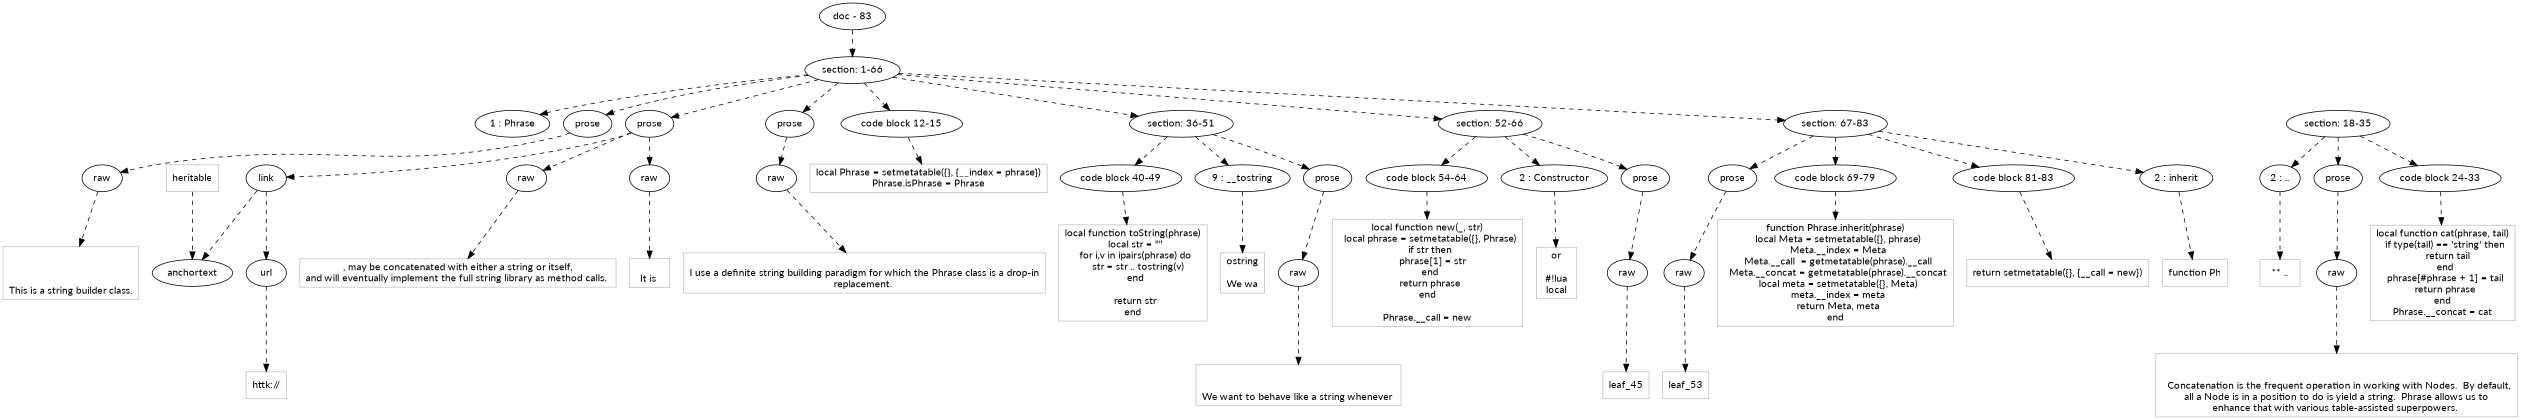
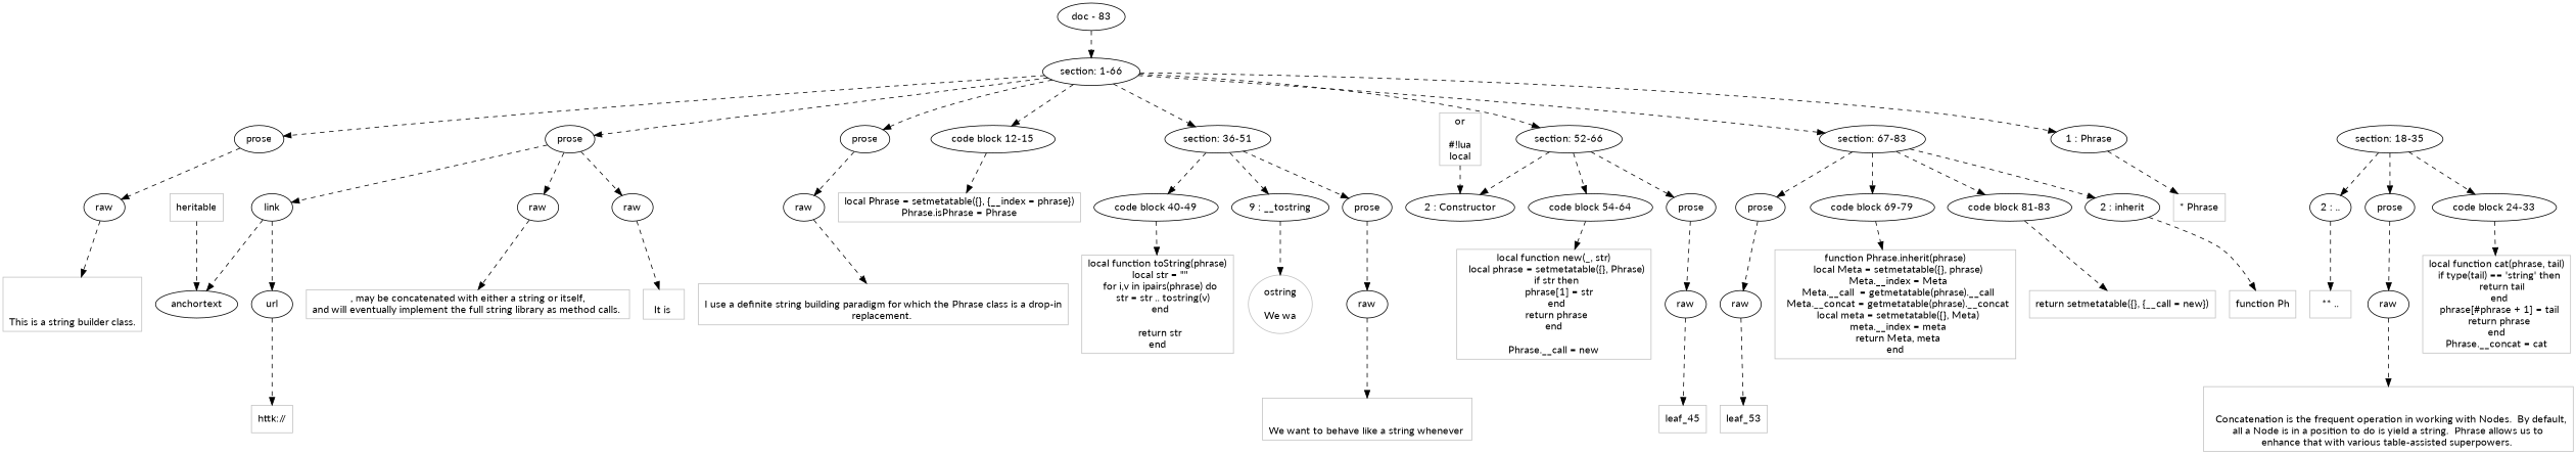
  digraph {
    fontname=Lato
    node [fontname=Lato]
    edge [fontname=Lato style=dashed]
    n1 [label="section: 1-66"]
    n2 [label="1 : Phrase"]
    n3 [label=prose]
    n4 [label=prose]
    n5 [label=prose]
    n6 [label="code block 12-15"]
    n7 [label="section: 18-35"]
    n8 [label="section: 36-51"]
    n9 [label="section: 52-66"]
    n10 [label="section: 67-83"]
    n11 [label=raw]
    n12 [label=raw]
    n13 [label=link]
    n14 [label=raw]
    n15 [label=anchortext]
    n16 [label=url]
    n17 [label=raw]
    n18 [label="2 : .."]
    n19 [label=prose]
    n20 [label="code block 24-33"]
    n21 [label=raw]
    n22 [label="9 : __tostring"]
    n23 [label=prose]
    n24 [label="code block 40-49"]
    n25 [label=raw]
    n26 [label="2 : Constructor"]
    n27 [label=prose]
    n28 [label="code block 54-64"]
    n29 [label=raw]
    n30 [label="2 : inherit"]
    n31 [label=prose]
    n32 [label="code block 69-79"]
    n33 [label="code block 81-83"]
    n34 [label=raw]
+   n35 [color=Gray label="* Phrase" shape=rectangle]
    n36 [color=Gray label="local Phrase = setmetatable({}, {__index = phrase})\nPhrase.isPhrase = Phrase" shape=rectangle]
    n37 [color=Gray label="\n\n\nThis is a string builder class.\n" shape=rectangle]
    n38 [color=Gray label="\nIt is " shape=rectangle]
    n39 [color=Gray label=", may be concatenated with either a string or itself,\nand will eventually implement the full string library as method calls. \n" shape=rectangle]
    n40 [color=Gray label="httk://" shape=rectangle]
    n41 [color=Gray label="\nI use a definite string building paradigm for which the Phrase class is a drop-in\nreplacement. \n" shape=rectangle]
    n42 [color=Gray label="** .." shape=rectangle]
    n43 [color=Gray label="local function cat(phrase, tail)\n  if type(tail) == 'string' then\n    return tail\n  end\n  phrase[#phrase + 1] = tail\n  return phrase\nend\nPhrase.__concat = cat" shape=rectangle]
    n44 [color=Gray label="\n\n  Concatenation is the frequent operation in working with Nodes.  By default,\nall a Node is in a position to do is yield a string.  Phrase allows us to\nenhance that with various table-assisted superpowers. \n" shape=rectangle]
-   n45 [color=Gray label="ostring\n\nWe wa" shape=rectangle]
+   n45 [color=Gray label="ostring\n\nWe wa" shape=ellipse]
    n46 [color=Gray label="local function toString(phrase)\n  local str = \"\"\n  for i,v in ipairs(phrase) do\n    str = str .. tostring(v)\n  end\n\n  return str\nend" shape=rectangle]
    n47 [color=Gray label="\n\nWe want to behave like a string whenever \n" shape=rectangle]
    n48 [color=Gray label="or\n\n#!lua\nlocal" shape=rectangle]
    n49 [color=Gray label="local function new(_, str)\n  local phrase = setmetatable({}, Phrase)\n  if str then\n    phrase[1] = str\n  end\n  return phrase\nend\n\nPhrase.__call = new" shape=rectangle]
    leaf_45 [color=Gray shape=rectangle]
    n51 [color=Gray label="function Ph" shape=rectangle]
    n52 [color=Gray label="function Phrase.inherit(phrase)\n  local Meta = setmetatable({}, phrase)\n  Meta.__index = Meta\n  Meta.__call  = getmetatable(phrase).__call\n  Meta.__concat = getmetatable(phrase).__concat\n  local meta = setmetatable({}, Meta)\n  meta.__index = meta\n  return Meta, meta\nend" shape=rectangle]
    n53 [color=Gray label="return setmetatable({}, {__call = new})" shape=rectangle]
    leaf_53 [color=Gray shape=rectangle]
    n55 [label="doc - 83"]
    n56 [color=Gray label=heritable shape=rectangle]
    subgraph sub_1 {
      rank=same
      n1
    }
    subgraph sub_2 {
      rank=same
      n2
      n3
      n4
      n5
      n6
      n7
      n8
      n9
      n10
    }
    subgraph sub_3 {
      rank=same
      n11
    }
    subgraph sub_4 {
      rank=same
      n12
      n13
      n14
    }
    subgraph sub_5 {
      rank=same
      n15
      n16
    }
    subgraph sub_6 {
      rank=same
      n17
    }
    subgraph sub_7 {
      rank=same
      n18
      n19
      n20
    }
    subgraph sub_8 {
      rank=same
      n21
    }
    subgraph sub_9 {
      rank=same
      n22
      n23
      n24
    }
    subgraph sub_10 {
      rank=same
      n25
    }
    subgraph sub_11 {
      rank=same
      n26
      n27
      n28
    }
    subgraph sub_12 {
      rank=same
      n29
    }
    subgraph sub_13 {
      rank=same
      n30
      n31
      n32
      n33
    }
    subgraph sub_14 {
      rank=same
      n34
    }
    n1 -> n2
    n1 -> n3
    n1 -> n4
    n1 -> n5
    n1 -> n6
    n1 -> n8
    n1 -> n9
    n1 -> n10
+   n2 -> n35
    n3 -> n11
    n4 -> n12
    n4 -> n13
    n4 -> n14
    n5 -> n17
    n6 -> n36
    n7 -> n18
    n7 -> n19
    n7 -> n20
    n8 -> n22
    n8 -> n23
    n8 -> n24
    n9 -> n26
    n9 -> n27
    n9 -> n28
    n10 -> n30
    n10 -> n31
    n10 -> n32
    n10 -> n33
    n11 -> n37
    n12 -> n38
    n13 -> n15
    n13 -> n16
    n14 -> n39
    n16 -> n40
    n17 -> n41
    n18 -> n42
    n19 -> n21
    n20 -> n43
    n21 -> n44
    n22 -> n45
    n23 -> n25
    n24 -> n46
    n25 -> n47
-   n26 -> n48
+   n48 -> n26
    n27 -> n29
    n28 -> n49
    n29 -> leaf_45
    n30 -> n51
    n31 -> n34
    n32 -> n52
    n33 -> n53
    n34 -> leaf_53
    n55 -> n1
    n56 -> n15
  }
